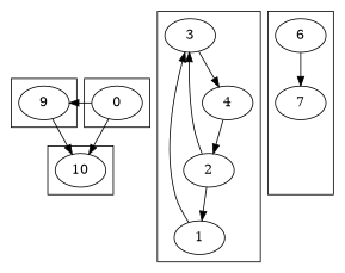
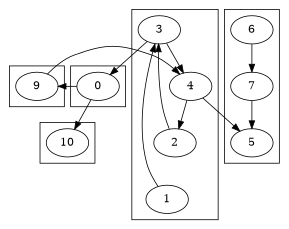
  digraph {
    n1 [label=0]
    3
    1
    2
    4
    10
    9
+   5
    7
    6
    subgraph cluster_1 {
      n1
    }
    subgraph cluster_2 {
      3
      1
      2
      4
    }
    subgraph cluster_3 {
      10
    }
    subgraph cluster_4 {
      9
    }
    subgraph cluster_5 {
+     5
      7
      6
    }
    n1 -> 10
    n1 -> 9
+   3 -> n1
    3 -> 4
    1 -> 3
    2 -> 3
-   2 -> 1
    4 -> 2
-   9 -> 10
+   4 -> 5
+   9 -> 4
+   7 -> 5
    6 -> 7
  }
